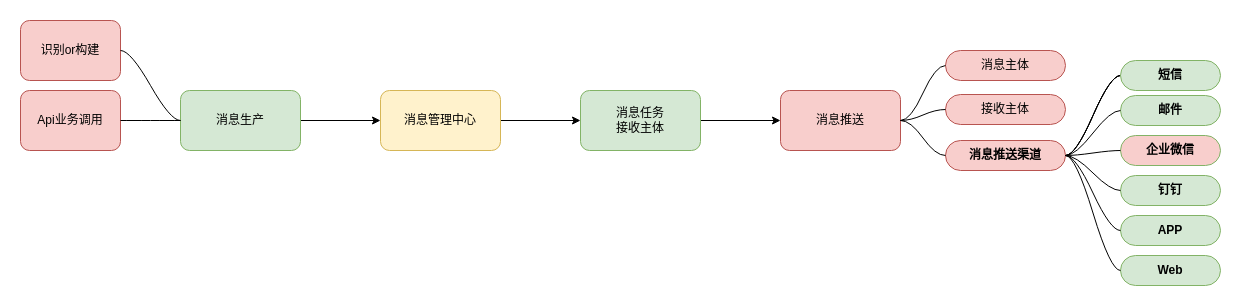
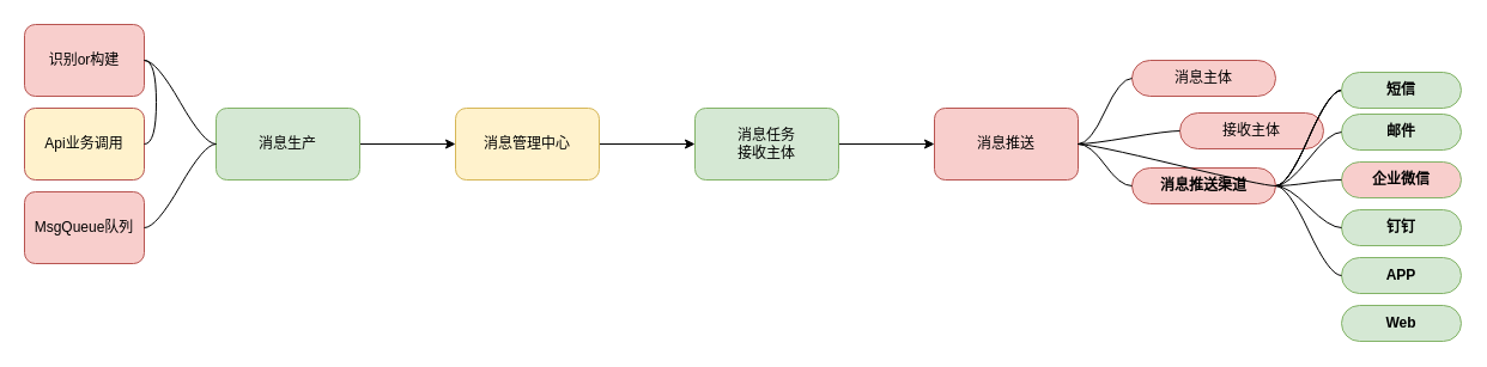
  <mxCell id="0" />
  <mxCell id="1" parent="0" />
  <mxCell id="2" value="" style="edgeStyle=orthogonalEdgeStyle;rounded=0;orthogonalLoop=1;jettySize=auto;html=1;" edge="1" parent="1" source="3" target="5"><mxGeometry relative="1" as="geometry" /></mxCell>
  <mxCell id="3" value="消息生产" style="rounded=1;whiteSpace=wrap;html=1;fillColor=#d5e8d4;strokeColor=#82b366;" vertex="1" parent="1"><mxGeometry x="180" y="90" width="120" height="60" as="geometry" /></mxCell>
  <mxCell id="4" value="" style="edgeStyle=orthogonalEdgeStyle;rounded=0;orthogonalLoop=1;jettySize=auto;html=1;" edge="1" parent="1" source="5" target="7"><mxGeometry relative="1" as="geometry" /></mxCell>
  <mxCell id="5" value="消息管理中心" style="whiteSpace=wrap;html=1;rounded=1;fillColor=#fff2cc;strokeColor=#d6b656;" vertex="1" parent="1"><mxGeometry x="380" y="90" width="120" height="60" as="geometry" /></mxCell>
  <mxCell id="6" value="" style="edgeStyle=orthogonalEdgeStyle;rounded=0;orthogonalLoop=1;jettySize=auto;html=1;" edge="1" parent="1" source="7" target="8"><mxGeometry relative="1" as="geometry" /></mxCell>
  <mxCell id="7" value="消息任务&lt;br&gt;接收主体" style="whiteSpace=wrap;html=1;rounded=1;fillColor=#d5e8d4;strokeColor=#82b366;" vertex="1" parent="1"><mxGeometry x="580" y="90" width="120" height="60" as="geometry" /></mxCell>
  <mxCell id="8" value="消息推送" style="whiteSpace=wrap;html=1;rounded=1;fillColor=#f8cecc;strokeColor=#b85450;" vertex="1" parent="1"><mxGeometry x="780" y="90" width="120" height="60" as="geometry" /></mxCell>
  <mxCell id="9" value="消息主体" style="whiteSpace=wrap;html=1;rounded=1;arcSize=50;align=center;verticalAlign=middle;strokeWidth=1;autosize=1;spacing=4;treeFolding=1;treeMoving=1;newEdgeStyle={&quot;edgeStyle&quot;:&quot;entityRelationEdgeStyle&quot;,&quot;startArrow&quot;:&quot;none&quot;,&quot;endArrow&quot;:&quot;none&quot;,&quot;segment&quot;:10,&quot;curved&quot;:1,&quot;sourcePerimeterSpacing&quot;:0,&quot;targetPerimeterSpacing&quot;:0};fillColor=#f8cecc;strokeColor=#b85450;" vertex="1" parent="1"><mxGeometry x="945" y="50" width="120" height="30" as="geometry" /></mxCell>
  <mxCell id="10" value="" style="edgeStyle=entityRelationEdgeStyle;startArrow=none;endArrow=none;segment=10;curved=1;sourcePerimeterSpacing=0;targetPerimeterSpacing=0;rounded=0;" edge="1" target="9" parent="1"><mxGeometry relative="1" as="geometry"><mxPoint x="900" y="120" as="sourcePoint" /></mxGeometry></mxCell>
- <mxCell id="11" value="接收主体" style="whiteSpace=wrap;html=1;rounded=1;arcSize=50;align=center;verticalAlign=middle;strokeWidth=1;autosize=1;spacing=4;treeFolding=1;treeMoving=1;newEdgeStyle={&quot;edgeStyle&quot;:&quot;entityRelationEdgeStyle&quot;,&quot;startArrow&quot;:&quot;none&quot;,&quot;endArrow&quot;:&quot;none&quot;,&quot;segment&quot;:10,&quot;curved&quot;:1,&quot;sourcePerimeterSpacing&quot;:0,&quot;targetPerimeterSpacing&quot;:0};fillColor=#f8cecc;strokeColor=#b85450;" vertex="1" parent="1"><mxGeometry x="945" y="94" width="120" height="30" as="geometry" /></mxCell>
+ <mxCell id="11" value="接收主体" style="whiteSpace=wrap;html=1;rounded=1;arcSize=50;align=center;verticalAlign=middle;strokeWidth=1;autosize=1;spacing=4;treeFolding=1;treeMoving=1;newEdgeStyle={&quot;edgeStyle&quot;:&quot;entityRelationEdgeStyle&quot;,&quot;startArrow&quot;:&quot;none&quot;,&quot;endArrow&quot;:&quot;none&quot;,&quot;segment&quot;:10,&quot;curved&quot;:1,&quot;sourcePerimeterSpacing&quot;:0,&quot;targetPerimeterSpacing&quot;:0};fillColor=#f8cecc;strokeColor=#b85450;" vertex="1" parent="1"><mxGeometry x="985" y="94" width="120" height="30" as="geometry" /></mxCell>
  <mxCell id="12" value="" style="edgeStyle=entityRelationEdgeStyle;rounded=0;orthogonalLoop=1;jettySize=auto;html=1;startArrow=none;endArrow=none;segment=10;curved=1;sourcePerimeterSpacing=0;targetPerimeterSpacing=0;" edge="1" parent="1" source="15" target="18"><mxGeometry relative="1" as="geometry" /></mxCell>
  <mxCell id="13" value="" style="edgeStyle=entityRelationEdgeStyle;rounded=0;orthogonalLoop=1;jettySize=auto;html=1;startArrow=none;endArrow=none;segment=10;curved=1;sourcePerimeterSpacing=0;targetPerimeterSpacing=0;" edge="1" parent="1" source="15" target="18"><mxGeometry relative="1" as="geometry" /></mxCell>
  <mxCell id="14" value="" style="edgeStyle=entityRelationEdgeStyle;rounded=0;orthogonalLoop=1;jettySize=auto;html=1;startArrow=none;endArrow=none;segment=10;curved=1;sourcePerimeterSpacing=0;targetPerimeterSpacing=0;" edge="1" parent="1" source="15" target="18"><mxGeometry relative="1" as="geometry" /></mxCell>
  <mxCell id="15" value="消息推送渠道" style="whiteSpace=wrap;html=1;rounded=1;arcSize=50;align=center;verticalAlign=middle;strokeWidth=1;autosize=1;spacing=4;treeFolding=1;treeMoving=1;newEdgeStyle={&quot;edgeStyle&quot;:&quot;entityRelationEdgeStyle&quot;,&quot;startArrow&quot;:&quot;none&quot;,&quot;endArrow&quot;:&quot;none&quot;,&quot;segment&quot;:10,&quot;curved&quot;:1,&quot;sourcePerimeterSpacing&quot;:0,&quot;targetPerimeterSpacing&quot;:0};fontStyle=1;fillColor=#f8cecc;strokeColor=#b85450;" vertex="1" parent="1"><mxGeometry x="945" y="140" width="120" height="30" as="geometry" /></mxCell>
  <mxCell id="16" value="" style="edgeStyle=entityRelationEdgeStyle;startArrow=none;endArrow=none;segment=10;curved=1;sourcePerimeterSpacing=0;targetPerimeterSpacing=0;rounded=0;exitX=1;exitY=0.5;exitDx=0;exitDy=0;entryX=0;entryY=0.5;entryDx=0;entryDy=0;" edge="1" parent="1" source="8" target="11"><mxGeometry relative="1" as="geometry"><mxPoint x="910" y="132" as="sourcePoint" /><mxPoint x="940" y="105" as="targetPoint" /></mxGeometry></mxCell>
  <mxCell id="17" value="" style="edgeStyle=entityRelationEdgeStyle;startArrow=none;endArrow=none;segment=10;curved=1;sourcePerimeterSpacing=0;targetPerimeterSpacing=0;rounded=0;" edge="1" parent="1" target="15"><mxGeometry relative="1" as="geometry"><mxPoint x="900" y="120" as="sourcePoint" /><mxPoint x="940" y="145" as="targetPoint" /></mxGeometry></mxCell>
  <mxCell id="18" value="短信" style="whiteSpace=wrap;html=1;rounded=1;arcSize=50;align=center;verticalAlign=middle;strokeWidth=1;autosize=1;spacing=4;treeFolding=1;treeMoving=1;newEdgeStyle={&quot;edgeStyle&quot;:&quot;entityRelationEdgeStyle&quot;,&quot;startArrow&quot;:&quot;none&quot;,&quot;endArrow&quot;:&quot;none&quot;,&quot;segment&quot;:10,&quot;curved&quot;:1,&quot;sourcePerimeterSpacing&quot;:0,&quot;targetPerimeterSpacing&quot;:0};fontStyle=1;fillColor=#d5e8d4;strokeColor=#82b366;" vertex="1" parent="1"><mxGeometry x="1120" y="60" width="100" height="30" as="geometry" /></mxCell>
  <mxCell id="19" value="邮件" style="whiteSpace=wrap;html=1;rounded=1;arcSize=50;align=center;verticalAlign=middle;strokeWidth=1;autosize=1;spacing=4;treeFolding=1;treeMoving=1;newEdgeStyle={&quot;edgeStyle&quot;:&quot;entityRelationEdgeStyle&quot;,&quot;startArrow&quot;:&quot;none&quot;,&quot;endArrow&quot;:&quot;none&quot;,&quot;segment&quot;:10,&quot;curved&quot;:1,&quot;sourcePerimeterSpacing&quot;:0,&quot;targetPerimeterSpacing&quot;:0};fontStyle=1;fillColor=#d5e8d4;strokeColor=#82b366;" vertex="1" parent="1"><mxGeometry x="1120" y="95" width="100" height="30" as="geometry" /></mxCell>
  <mxCell id="20" value="企业微信" style="whiteSpace=wrap;html=1;rounded=1;arcSize=50;align=center;verticalAlign=middle;strokeWidth=1;autosize=1;spacing=4;treeFolding=1;treeMoving=1;newEdgeStyle={&quot;edgeStyle&quot;:&quot;entityRelationEdgeStyle&quot;,&quot;startArrow&quot;:&quot;none&quot;,&quot;endArrow&quot;:&quot;none&quot;,&quot;segment&quot;:10,&quot;curved&quot;:1,&quot;sourcePerimeterSpacing&quot;:0,&quot;targetPerimeterSpacing&quot;:0};fontStyle=1;fillColor=#f8cecc;strokeColor=#82b366;" vertex="1" parent="1"><mxGeometry x="1120" y="135" width="100" height="30" as="geometry" /></mxCell>
  <mxCell id="21" value="钉钉" style="whiteSpace=wrap;html=1;rounded=1;arcSize=50;align=center;verticalAlign=middle;strokeWidth=1;autosize=1;spacing=4;treeFolding=1;treeMoving=1;newEdgeStyle={&quot;edgeStyle&quot;:&quot;entityRelationEdgeStyle&quot;,&quot;startArrow&quot;:&quot;none&quot;,&quot;endArrow&quot;:&quot;none&quot;,&quot;segment&quot;:10,&quot;curved&quot;:1,&quot;sourcePerimeterSpacing&quot;:0,&quot;targetPerimeterSpacing&quot;:0};fontStyle=1;fillColor=#d5e8d4;strokeColor=#82b366;" vertex="1" parent="1"><mxGeometry x="1120" y="175" width="100" height="30" as="geometry" /></mxCell>
  <mxCell id="22" value="APP" style="whiteSpace=wrap;html=1;rounded=1;arcSize=50;align=center;verticalAlign=middle;strokeWidth=1;autosize=1;spacing=4;treeFolding=1;treeMoving=1;newEdgeStyle={&quot;edgeStyle&quot;:&quot;entityRelationEdgeStyle&quot;,&quot;startArrow&quot;:&quot;none&quot;,&quot;endArrow&quot;:&quot;none&quot;,&quot;segment&quot;:10,&quot;curved&quot;:1,&quot;sourcePerimeterSpacing&quot;:0,&quot;targetPerimeterSpacing&quot;:0};fontStyle=1;fillColor=#d5e8d4;strokeColor=#82b366;" vertex="1" parent="1"><mxGeometry x="1120" y="215" width="100" height="30" as="geometry" /></mxCell>
  <mxCell id="23" value="Web" style="whiteSpace=wrap;html=1;rounded=1;arcSize=50;align=center;verticalAlign=middle;strokeWidth=1;autosize=1;spacing=4;treeFolding=1;treeMoving=1;newEdgeStyle={&quot;edgeStyle&quot;:&quot;entityRelationEdgeStyle&quot;,&quot;startArrow&quot;:&quot;none&quot;,&quot;endArrow&quot;:&quot;none&quot;,&quot;segment&quot;:10,&quot;curved&quot;:1,&quot;sourcePerimeterSpacing&quot;:0,&quot;targetPerimeterSpacing&quot;:0};fontStyle=1;fillColor=#d5e8d4;strokeColor=#82b366;" vertex="1" parent="1"><mxGeometry x="1120" y="255" width="100" height="30" as="geometry" /></mxCell>
  <mxCell id="24" value="识别or构建" style="rounded=1;whiteSpace=wrap;html=1;fillColor=#f8cecc;strokeColor=#b85450;" vertex="1" parent="1"><mxGeometry x="20" y="20" width="100" height="60" as="geometry" /></mxCell>
- <mxCell id="25" value="Api业务调用" style="rounded=1;whiteSpace=wrap;html=1;fillColor=#f8cecc;strokeColor=#b85450;" vertex="1" parent="1"><mxGeometry x="20" y="90" width="100" height="60" as="geometry" /></mxCell>
- <mxCell id="28" value="" style="edgeStyle=entityRelationEdgeStyle;startArrow=none;endArrow=none;segment=10;curved=1;sourcePerimeterSpacing=0;targetPerimeterSpacing=0;rounded=0;entryX=0;entryY=0.5;entryDx=0;entryDy=0;exitX=1;exitY=0.5;exitDx=0;exitDy=0;" edge="1" parent="1" source="25" target="3"><mxGeometry relative="1" as="geometry"><mxPoint x="110" y="200" as="sourcePoint" /><mxPoint x="190" y="130" as="targetPoint" /></mxGeometry></mxCell>
+ <mxCell id="25" value="Api业务调用" style="rounded=1;whiteSpace=wrap;html=1;fillColor=#fff2cc;strokeColor=#b85450;" vertex="1" parent="1"><mxGeometry x="20" y="90" width="100" height="60" as="geometry" /></mxCell>
+ <mxCell id="26" value="MsgQueue队列" style="rounded=1;whiteSpace=wrap;html=1;fillColor=#f8cecc;strokeColor=#b85450;" vertex="1" parent="1"><mxGeometry x="20" y="160" width="100" height="60" as="geometry" /></mxCell>
+ <mxCell id="27" value="" style="edgeStyle=entityRelationEdgeStyle;startArrow=none;endArrow=none;segment=10;curved=1;sourcePerimeterSpacing=0;targetPerimeterSpacing=0;rounded=0;entryX=0;entryY=0.5;entryDx=0;entryDy=0;exitX=1;exitY=0.5;exitDx=0;exitDy=0;" edge="1" parent="1" source="26" target="3"><mxGeometry relative="1" as="geometry"><mxPoint x="150" y="160" as="sourcePoint" /><mxPoint x="110" y="60" as="targetPoint" /></mxGeometry></mxCell>
+ <mxCell id="28" value="" style="edgeStyle=entityRelationEdgeStyle;startArrow=none;endArrow=none;segment=10;curved=1;sourcePerimeterSpacing=0;targetPerimeterSpacing=0;rounded=0;exitX=1;exitY=0.5;exitDx=0;exitDy=0;" edge="1" parent="1" source="25" target="24"><mxGeometry relative="1" as="geometry"><mxPoint x="110" y="200" as="sourcePoint" /><mxPoint x="190" y="130" as="targetPoint" /></mxGeometry></mxCell>
  <mxCell id="29" value="" style="edgeStyle=entityRelationEdgeStyle;startArrow=none;endArrow=none;segment=10;curved=1;sourcePerimeterSpacing=0;targetPerimeterSpacing=0;rounded=0;exitX=1;exitY=0.5;exitDx=0;exitDy=0;" edge="1" parent="1" source="24"><mxGeometry relative="1" as="geometry"><mxPoint x="110" y="130" as="sourcePoint" /><mxPoint x="180" y="120" as="targetPoint" /></mxGeometry></mxCell>
  <mxCell id="30" value="" style="edgeStyle=entityRelationEdgeStyle;rounded=0;orthogonalLoop=1;jettySize=auto;html=1;startArrow=none;endArrow=none;segment=10;curved=1;sourcePerimeterSpacing=0;targetPerimeterSpacing=0;entryX=0;entryY=0.5;entryDx=0;entryDy=0;exitX=1;exitY=0.5;exitDx=0;exitDy=0;" edge="1" parent="1" source="15" target="19"><mxGeometry relative="1" as="geometry"><mxPoint x="1070" y="160" as="sourcePoint" /><mxPoint x="1100" y="130" as="targetPoint" /></mxGeometry></mxCell>
  <mxCell id="31" value="" style="edgeStyle=entityRelationEdgeStyle;rounded=0;orthogonalLoop=1;jettySize=auto;html=1;startArrow=none;endArrow=none;segment=10;curved=1;sourcePerimeterSpacing=0;targetPerimeterSpacing=0;entryX=0;entryY=0.5;entryDx=0;entryDy=0;exitX=1;exitY=0.5;exitDx=0;exitDy=0;" edge="1" parent="1" source="15" target="20"><mxGeometry relative="1" as="geometry"><mxPoint x="1070" y="150" as="sourcePoint" /><mxPoint x="1130" y="120" as="targetPoint" /></mxGeometry></mxCell>
  <mxCell id="32" value="" style="edgeStyle=entityRelationEdgeStyle;rounded=0;orthogonalLoop=1;jettySize=auto;html=1;startArrow=none;endArrow=none;segment=10;curved=1;sourcePerimeterSpacing=0;targetPerimeterSpacing=0;entryX=0;entryY=0.5;entryDx=0;entryDy=0;exitX=1;exitY=0.5;exitDx=0;exitDy=0;" edge="1" parent="1" source="15" target="21"><mxGeometry relative="1" as="geometry"><mxPoint x="1070" y="160" as="sourcePoint" /><mxPoint x="1130" y="160" as="targetPoint" /></mxGeometry></mxCell>
  <mxCell id="33" value="" style="edgeStyle=entityRelationEdgeStyle;rounded=0;orthogonalLoop=1;jettySize=auto;html=1;startArrow=none;endArrow=none;segment=10;curved=1;sourcePerimeterSpacing=0;targetPerimeterSpacing=0;entryX=0;entryY=0.5;entryDx=0;entryDy=0;exitX=1;exitY=0.5;exitDx=0;exitDy=0;" edge="1" parent="1" source="15" target="22"><mxGeometry relative="1" as="geometry"><mxPoint x="1075" y="165" as="sourcePoint" /><mxPoint x="1130" y="200" as="targetPoint" /></mxGeometry></mxCell>
- <mxCell id="34" value="" style="edgeStyle=entityRelationEdgeStyle;rounded=0;orthogonalLoop=1;jettySize=auto;html=1;startArrow=none;endArrow=none;segment=10;curved=1;sourcePerimeterSpacing=0;targetPerimeterSpacing=0;entryX=0;entryY=0.5;entryDx=0;entryDy=0;exitX=1;exitY=0.5;exitDx=0;exitDy=0;" edge="1" parent="1" source="15" target="23"><mxGeometry relative="1" as="geometry"><mxPoint x="1075" y="165" as="sourcePoint" /><mxPoint x="1130" y="240" as="targetPoint" /></mxGeometry></mxCell>
+ <mxCell id="34" value="" style="edgeStyle=entityRelationEdgeStyle;rounded=0;orthogonalLoop=1;jettySize=auto;html=1;startArrow=none;endArrow=none;segment=10;curved=1;sourcePerimeterSpacing=0;targetPerimeterSpacing=0;exitX=1;exitY=0.5;exitDx=0;exitDy=0;" edge="1" parent="1" source="15" target="8"><mxGeometry relative="1" as="geometry"><mxPoint x="1075" y="165" as="sourcePoint" /><mxPoint x="1130" y="240" as="targetPoint" /></mxGeometry></mxCell>
